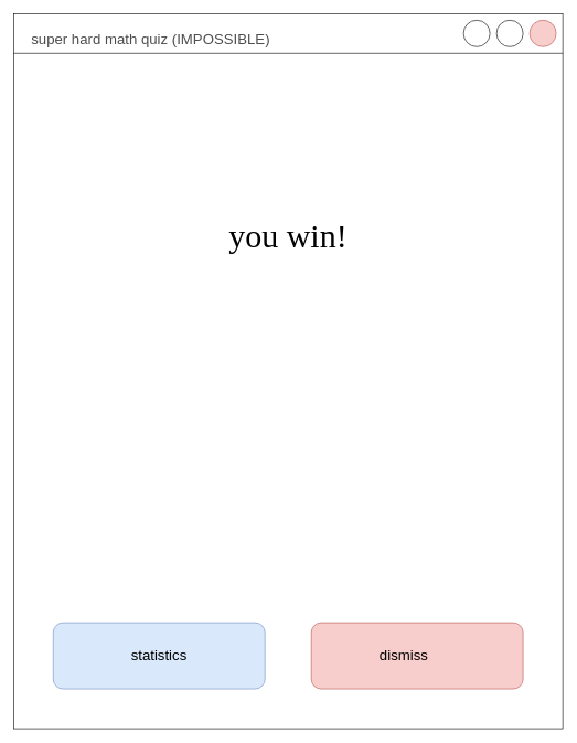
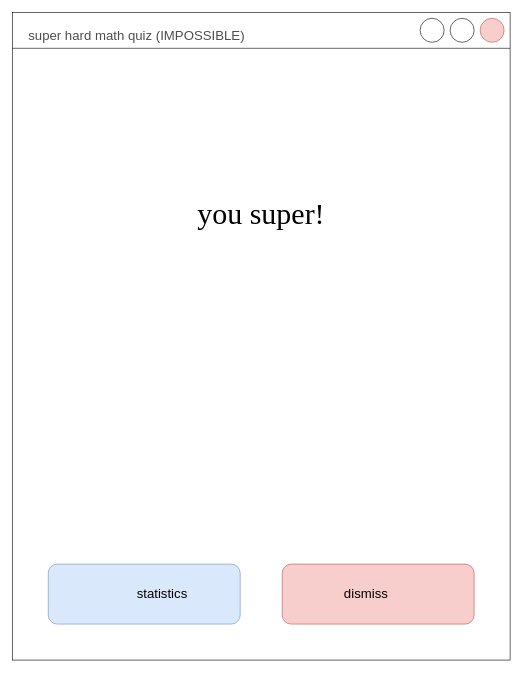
  <mxCell id="0" />
  <mxCell id="1" parent="0" />
  <mxCell id="2" value="" style="rounded=0;whiteSpace=wrap;html=1;" vertex="1" parent="1"><mxGeometry x="20" y="20" width="830" height="1080" as="geometry" /></mxCell>
  <mxCell id="3" value="" style="endArrow=none;html=1;rounded=0;" edge="1" parent="1" target="2"><mxGeometry width="50" height="50" relative="1" as="geometry"><mxPoint x="20" y="80" as="sourcePoint" /><mxPoint x="70" y="30" as="targetPoint" /><Array as="points"><mxPoint x="850" y="80" /></Array></mxGeometry></mxCell>
  <mxCell id="4" value="" style="ellipse;whiteSpace=wrap;html=1;aspect=fixed;fillColor=#f8cecc;strokeColor=#b85450;" vertex="1" parent="1"><mxGeometry x="800" y="30" width="40" height="40" as="geometry" /></mxCell>
  <mxCell id="5" value="" style="ellipse;whiteSpace=wrap;html=1;aspect=fixed;" vertex="1" parent="1"><mxGeometry x="750" y="30" width="40" height="40" as="geometry" /></mxCell>
  <mxCell id="6" value="" style="ellipse;whiteSpace=wrap;html=1;aspect=fixed;" vertex="1" parent="1"><mxGeometry x="700" y="30" width="40" height="40" as="geometry" /></mxCell>
  <mxCell id="7" value="&lt;font color=&quot;#4d4d4d&quot;&gt;super hard math quiz (IMPOSSIBLE)&lt;/font&gt;" style="text;html=1;strokeColor=none;fillColor=none;align=left;verticalAlign=middle;whiteSpace=wrap;rounded=0;fontSize=22;" vertex="1" parent="1"><mxGeometry x="45" y="45" width="390" height="30" as="geometry" /></mxCell>
- <mxCell id="8" value="&lt;font face=&quot;Lucida Console&quot; style=&quot;font-size: 50px;&quot;&gt;you win!&lt;/font&gt;" style="text;html=1;strokeColor=none;fillColor=none;align=center;verticalAlign=middle;whiteSpace=wrap;rounded=0;" vertex="1" parent="1"><mxGeometry x="195" y="260" width="480" height="190" as="geometry" /></mxCell>
+ <mxCell id="8" value="&lt;font face=&quot;Lucida Console&quot; style=&quot;font-size: 50px;&quot;&gt;you super!&lt;/font&gt;" style="text;html=1;strokeColor=none;fillColor=none;align=center;verticalAlign=middle;whiteSpace=wrap;rounded=0;" vertex="1" parent="1"><mxGeometry x="195" y="260" width="480" height="190" as="geometry" /></mxCell>
  <mxCell id="9" value="" style="rounded=1;whiteSpace=wrap;html=1;labelBackgroundColor=#FFFFFF;fontSize=16;fillColor=#f8cecc;strokeColor=#b85450;" vertex="1" parent="1"><mxGeometry x="470" y="940" width="320" height="100" as="geometry" /></mxCell>
  <mxCell id="10" value="&lt;font style=&quot;font-size: 22px;&quot;&gt;dismiss&lt;/font&gt;" style="text;html=1;strokeColor=none;fillColor=none;align=center;verticalAlign=middle;whiteSpace=wrap;rounded=0;" vertex="1" parent="1"><mxGeometry x="515" y="975" width="190" height="30" as="geometry" /></mxCell>
  <mxCell id="11" value="" style="rounded=1;whiteSpace=wrap;html=1;labelBackgroundColor=#FFFFFF;fontSize=16;fillColor=#dae8fc;strokeColor=#6c8ebf;" vertex="1" parent="1"><mxGeometry x="80" y="940" width="320" height="100" as="geometry" /></mxCell>
- <mxCell id="12" value="&lt;font style=&quot;font-size: 22px;&quot;&gt;statistics&lt;/font&gt;" style="text;html=1;strokeColor=none;fillColor=none;align=center;verticalAlign=middle;whiteSpace=wrap;rounded=0;" vertex="1" parent="1"><mxGeometry x="145" y="975" width="190" height="30" as="geometry" /></mxCell>
+ <mxCell id="12" value="&lt;font style=&quot;font-size: 22px;&quot;&gt;statistics&lt;/font&gt;" style="text;html=1;strokeColor=none;fillColor=none;align=center;verticalAlign=middle;whiteSpace=wrap;rounded=0;" vertex="1" parent="1"><mxGeometry x="175" y="975" width="190" height="30" as="geometry" /></mxCell>
